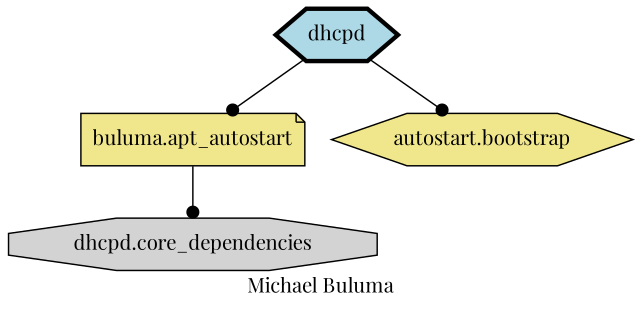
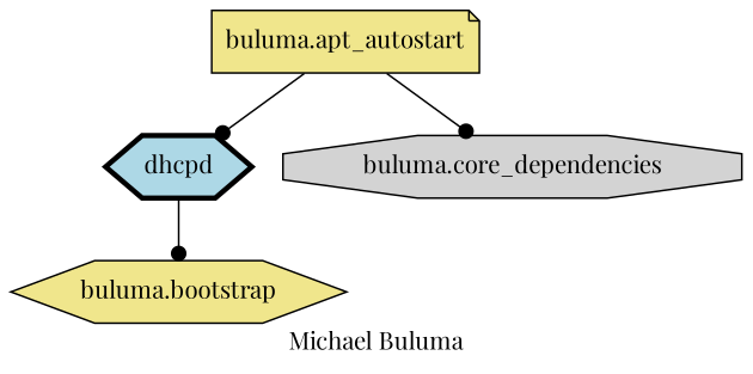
  digraph {
    fontname="Playfair Display"
    label="Michael Buluma"
    node [fillcolor=khaki fontname="Playfair Display" shape=hexagon style=filled]
    edge [arrowhead=dot fontname="Playfair Display"]
    dhcpd [fillcolor=lightblue penwidth=3]
    "buluma.apt_autostart" [shape=note]
-   "buluma.bootstrap" [label="autostart.bootstrap"]
-   "buluma.core_dependencies" [fillcolor=lightgrey shape=octagon label="dhcpd.core_dependencies"]
-   dhcpd -> "buluma.apt_autostart"
+   "buluma.bootstrap"
+   "buluma.core_dependencies" [fillcolor=lightgrey shape=octagon]
+   "buluma.apt_autostart" -> dhcpd
    dhcpd -> "buluma.bootstrap"
    "buluma.apt_autostart" -> "buluma.core_dependencies"
  }
